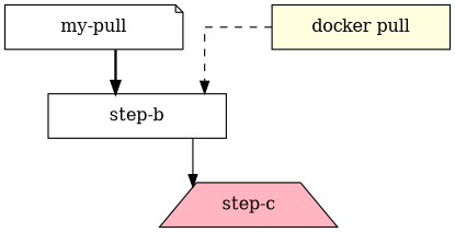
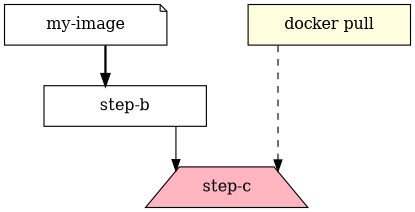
  digraph {
    nodesep=1
    rankdir=TB
    splines=ortho
    node [fillcolor=white shape=box style=filled]
    "docker pull" [fillcolor=lightyellow width=2]
-   "my-image" [shape=note width=2 label="my-pull"]
+   "my-image" [shape=note width=2]
    "step-b" [width=2]
    "step-c" [fillcolor=lightpink shape=trapezium width=2]
    subgraph sub_1 {
      rank=same
      "docker pull"
      "my-image"
    }
-   "docker pull" -> "step-b" [style=dashed]
+   "docker pull" -> "step-c" [style=dashed]
    "my-image" -> "step-b" [style=bold]
    "step-b" -> "step-c" [style=solid]
  }
